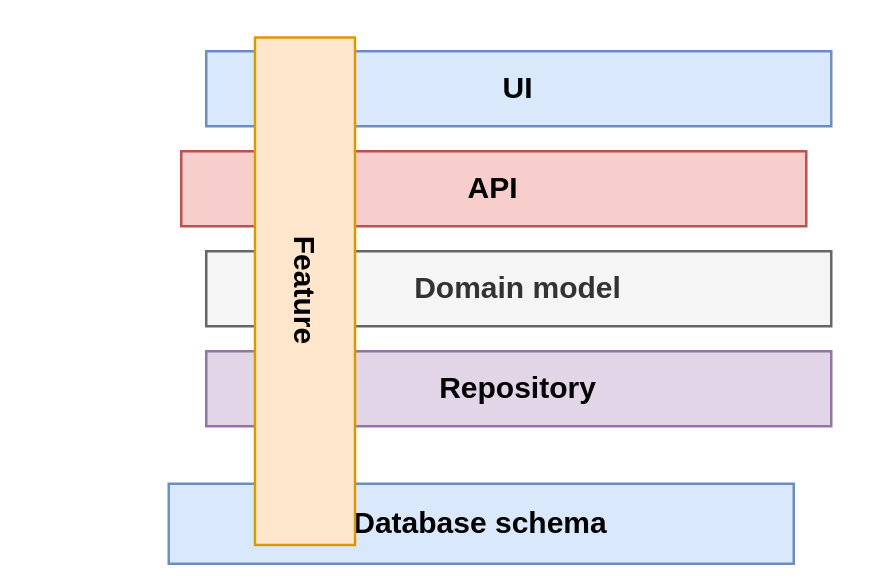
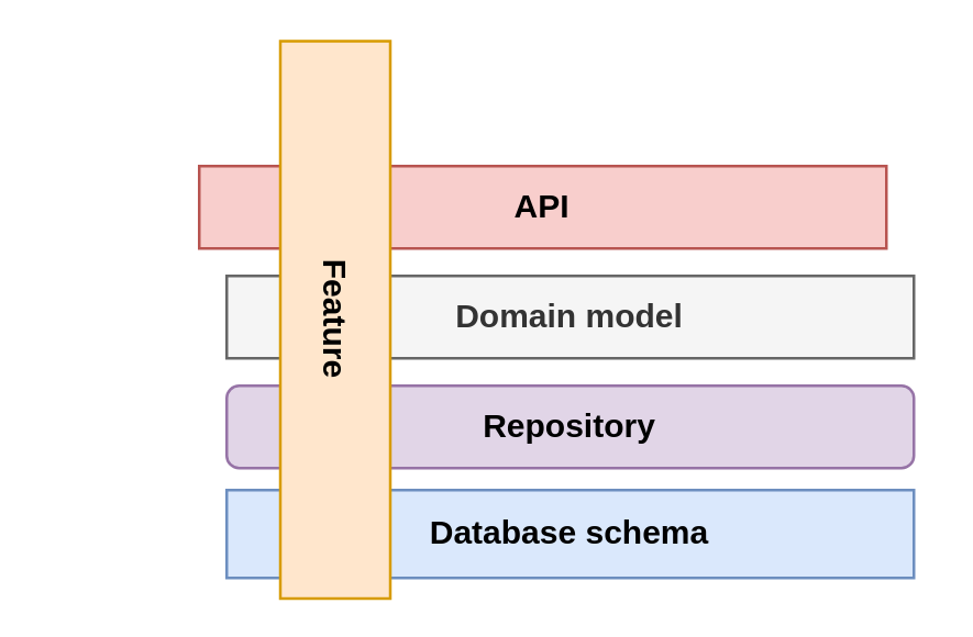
  <mxCell id="0" />
  <mxCell id="1" parent="0" />
- <mxCell id="2" value="Database schema" style="rounded=0;whiteSpace=wrap;html=1;fillColor=#dae8fc;strokeColor=#6c8ebf;fontStyle=1" parent="1" vertex="1"><mxGeometry x="67" y="193" width="250" height="32" as="geometry" /></mxCell>
+ <mxCell id="2" value="Database schema" style="rounded=0;whiteSpace=wrap;html=1;fillColor=#dae8fc;strokeColor=#6c8ebf;fontStyle=1" parent="1" vertex="1"><mxGeometry x="82" y="178" width="250" height="32" as="geometry" /></mxCell>
  <mxCell id="3" value="API" style="rounded=0;whiteSpace=wrap;html=1;fillColor=#f8cecc;strokeColor=#b85450;fontStyle=1" parent="1" vertex="1"><mxGeometry x="72" y="60" width="250" height="30" as="geometry" /></mxCell>
- <mxCell id="4" value="UI" style="rounded=0;whiteSpace=wrap;html=1;fillColor=#dae8fc;strokeColor=#6c8ebf;fontColor=#000000;fontStyle=1" parent="1" vertex="1"><mxGeometry x="82" y="20" width="250" height="30" as="geometry" /></mxCell>
  <mxCell id="5" value="Domain model" style="rounded=0;whiteSpace=wrap;html=1;fillColor=#f5f5f5;strokeColor=#666666;fontStyle=1;fontColor=#333333;" parent="1" vertex="1"><mxGeometry x="82" y="100" width="250" height="30" as="geometry" /></mxCell>
- <mxCell id="6" value="Repository" style="rounded=0;whiteSpace=wrap;html=1;fillColor=#e1d5e7;strokeColor=#9673a6;fontStyle=1" parent="1" vertex="1"><mxGeometry x="82" y="140" width="250" height="30" as="geometry" /></mxCell>
+ <mxCell id="6" value="Repository" style="whiteSpace=wrap;html=1;fillColor=#e1d5e7;strokeColor=#9673a6;fontStyle=1;rounded=1;" parent="1" vertex="1"><mxGeometry x="82" y="140" width="250" height="30" as="geometry" /></mxCell>
  <mxCell id="7" value="Feature" style="rounded=0;whiteSpace=wrap;html=1;rotation=90;fillColor=#ffe6cc;strokeColor=#d79b00;fontStyle=1" parent="1" vertex="1"><mxGeometry x="20" y="96" width="203" height="40" as="geometry" /></mxCell>
